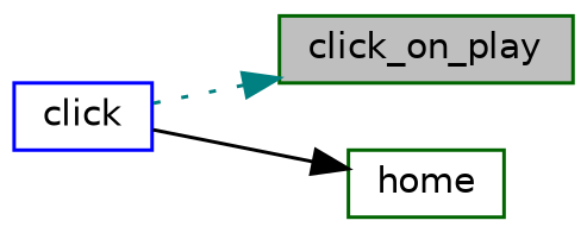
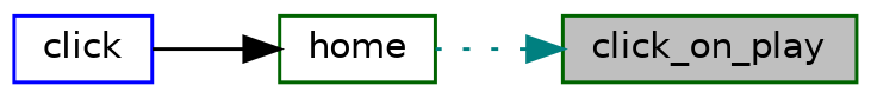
  digraph {
    rankdir=RL
    node [color=darkgreen fillcolor=white fontname=Helvetica fontsize=10 shape=record style=filled]
    edge [dir=back fontname=Helvetica fontsize=10 labelfontname=Helvetica labelfontsize=10]
    n1 [fillcolor=grey75 fontcolor=black height=0.2 label=click_on_play width=0.4]
    n2 [height=0.2 label=home width=0.4]
    n3 [color=blue height=0.2 label=click width=0.4]
-   n1 -> n3 [color=teal style=dotted]
+   n1 -> n2 [color=teal style=dotted]
    n2 -> n3 [color=black style=solid]
  }
